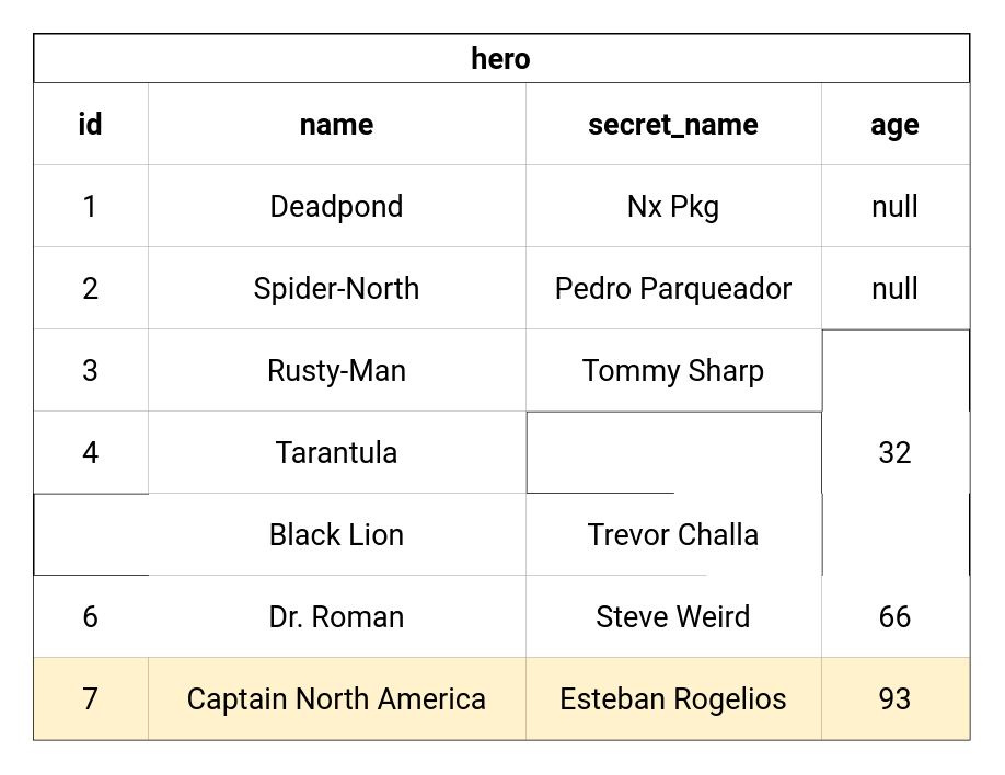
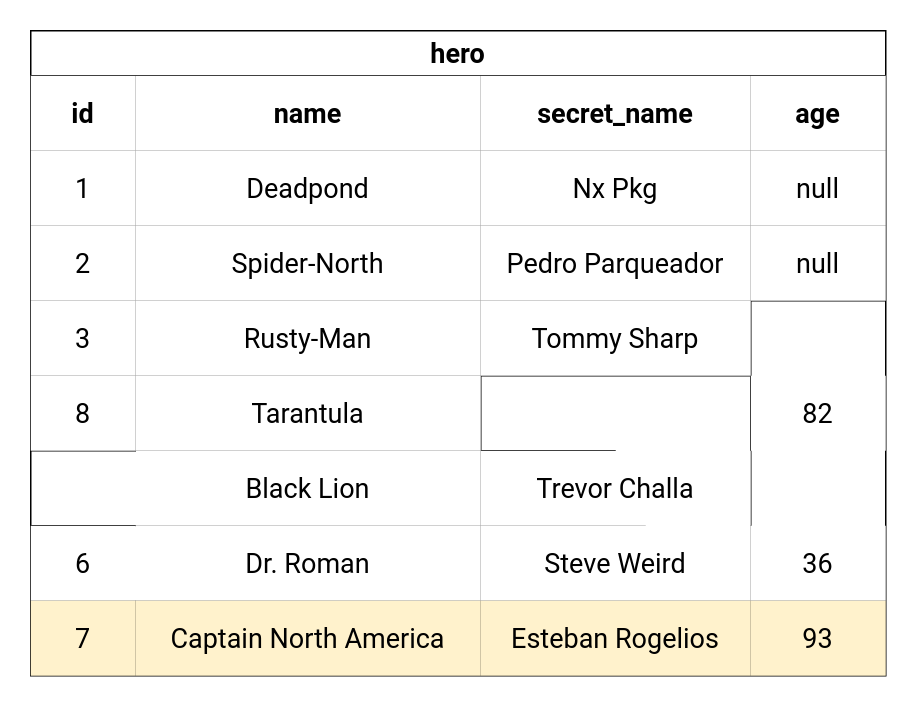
  <mxCell id="0" />
  <mxCell id="1" parent="0" />
  <mxCell id="2" value="&lt;font face=&quot;Roboto&quot; data-font-src=&quot;https://fonts.googleapis.com/css?family=Roboto&quot; style=&quot;font-size: 18px&quot;&gt;hero&lt;/font&gt;" style="shape=table;html=1;whiteSpace=wrap;startSize=30;container=1;collapsible=0;childLayout=tableLayout;fontStyle=1;align=center;fillColor=#FFFFFF;" parent="1" vertex="1"><mxGeometry x="20" y="20" width="570" height="430" as="geometry" /></mxCell>
  <mxCell id="3" value="" style="shape=partialRectangle;html=1;whiteSpace=wrap;collapsible=0;dropTarget=0;pointerEvents=0;fillColor=none;top=0;left=0;bottom=0;right=0;points=[[0,0.5],[1,0.5]];portConstraint=eastwest;" parent="2" vertex="1"><mxGeometry y="30" width="570" height="50" as="geometry" /></mxCell>
  <mxCell id="4" value="&lt;font style=&quot;font-size: 18px&quot; face=&quot;Roboto&quot; data-font-src=&quot;https://fonts.googleapis.com/css?family=Roboto&quot;&gt;&lt;b&gt;id&lt;/b&gt;&lt;/font&gt;" style="shape=partialRectangle;html=1;whiteSpace=wrap;connectable=0;fillColor=#FFFFFF;top=0;left=0;bottom=0;right=0;overflow=hidden;" parent="3" vertex="1"><mxGeometry width="70" height="50" as="geometry" /></mxCell>
  <mxCell id="5" value="&lt;font style=&quot;font-size: 18px&quot; face=&quot;Roboto&quot; data-font-src=&quot;https://fonts.googleapis.com/css?family=Roboto&quot;&gt;&lt;b&gt;name&lt;/b&gt;&lt;/font&gt;" style="shape=partialRectangle;html=1;whiteSpace=wrap;connectable=0;fillColor=#FFFFFF;top=0;left=0;bottom=0;right=0;overflow=hidden;" parent="3" vertex="1"><mxGeometry x="70" width="230" height="50" as="geometry" /></mxCell>
  <mxCell id="6" value="&lt;font style=&quot;font-size: 18px&quot; face=&quot;Roboto&quot; data-font-src=&quot;https://fonts.googleapis.com/css?family=Roboto&quot;&gt;&lt;b&gt;secret_name&lt;/b&gt;&lt;/font&gt;" style="shape=partialRectangle;html=1;whiteSpace=wrap;connectable=0;fillColor=#FFFFFF;top=0;left=0;bottom=0;right=0;overflow=hidden;" parent="3" vertex="1"><mxGeometry x="300" width="180" height="50" as="geometry" /></mxCell>
  <mxCell id="7" value="&lt;font style=&quot;font-size: 18px&quot; face=&quot;Roboto&quot; data-font-src=&quot;https://fonts.googleapis.com/css?family=Roboto&quot;&gt;&lt;b&gt;age&lt;/b&gt;&lt;/font&gt;" style="shape=partialRectangle;html=1;whiteSpace=wrap;connectable=0;fillColor=#FFFFFF;top=0;left=0;bottom=0;right=0;overflow=hidden;" parent="3" vertex="1"><mxGeometry x="480" width="90" height="50" as="geometry" /></mxCell>
  <mxCell id="8" value="" style="shape=partialRectangle;html=1;whiteSpace=wrap;collapsible=0;dropTarget=0;pointerEvents=0;fillColor=none;top=0;left=0;bottom=0;right=0;points=[[0,0.5],[1,0.5]];portConstraint=eastwest;" parent="2" vertex="1"><mxGeometry y="80" width="570" height="50" as="geometry" /></mxCell>
  <mxCell id="9" value="&lt;span style=&quot;font-weight: normal&quot;&gt;&lt;font style=&quot;font-size: 18px&quot; face=&quot;Roboto&quot; data-font-src=&quot;https://fonts.googleapis.com/css?family=Roboto&quot;&gt;1&lt;/font&gt;&lt;/span&gt;" style="shape=partialRectangle;html=1;whiteSpace=wrap;connectable=0;top=0;left=0;bottom=0;right=0;overflow=hidden;fontStyle=1;" parent="8" vertex="1"><mxGeometry width="70" height="50" as="geometry" /></mxCell>
  <mxCell id="10" value="&lt;span style=&quot;font-family: &amp;#34;roboto&amp;#34; ; font-size: 18px&quot;&gt;Deadpond&lt;/span&gt;" style="shape=partialRectangle;html=1;whiteSpace=wrap;connectable=0;top=0;left=0;bottom=0;right=0;overflow=hidden;" parent="8" vertex="1"><mxGeometry x="70" width="230" height="50" as="geometry" /></mxCell>
  <mxCell id="11" value="&lt;span style=&quot;font-family: &amp;#34;roboto&amp;#34; ; font-size: 18px&quot;&gt;Nx Pkg&lt;/span&gt;" style="shape=partialRectangle;html=1;whiteSpace=wrap;connectable=0;top=0;left=0;bottom=0;right=0;overflow=hidden;" parent="8" vertex="1"><mxGeometry x="300" width="180" height="50" as="geometry" /></mxCell>
  <mxCell id="12" value="&lt;span style=&quot;font-family: &amp;#34;roboto&amp;#34; ; font-size: 18px&quot;&gt;null&lt;/span&gt;" style="shape=partialRectangle;html=1;whiteSpace=wrap;connectable=0;top=0;left=0;bottom=0;right=0;overflow=hidden;" parent="8" vertex="1"><mxGeometry x="480" width="90" height="50" as="geometry" /></mxCell>
  <mxCell id="13" value="" style="shape=partialRectangle;html=1;whiteSpace=wrap;collapsible=0;dropTarget=0;pointerEvents=0;fillColor=none;top=0;left=0;bottom=0;right=0;points=[[0,0.5],[1,0.5]];portConstraint=eastwest;" parent="2" vertex="1"><mxGeometry y="130" width="570" height="50" as="geometry" /></mxCell>
  <mxCell id="14" value="&lt;span style=&quot;font-family: &amp;#34;roboto&amp;#34; ; font-size: 18px&quot;&gt;2&lt;/span&gt;" style="shape=partialRectangle;html=1;whiteSpace=wrap;connectable=0;top=0;left=0;bottom=0;right=0;overflow=hidden;" parent="13" vertex="1"><mxGeometry width="70" height="50" as="geometry" /></mxCell>
  <mxCell id="15" value="&lt;span style=&quot;font-family: &amp;#34;roboto&amp;#34; ; font-size: 18px&quot;&gt;Spider-North&lt;/span&gt;" style="shape=partialRectangle;html=1;whiteSpace=wrap;connectable=0;top=0;left=0;bottom=0;right=0;overflow=hidden;" parent="13" vertex="1"><mxGeometry x="70" width="230" height="50" as="geometry" /></mxCell>
  <mxCell id="16" value="&lt;span style=&quot;font-family: &amp;#34;roboto&amp;#34; ; font-size: 18px&quot;&gt;Pedro Parqueador&lt;/span&gt;" style="shape=partialRectangle;html=1;whiteSpace=wrap;connectable=0;top=0;left=0;bottom=0;right=0;overflow=hidden;" parent="13" vertex="1"><mxGeometry x="300" width="180" height="50" as="geometry" /></mxCell>
  <mxCell id="17" value="&lt;span style=&quot;font-family: &amp;#34;roboto&amp;#34; ; font-size: 18px&quot;&gt;null&lt;/span&gt;" style="shape=partialRectangle;html=1;whiteSpace=wrap;connectable=0;top=0;left=0;bottom=0;right=0;overflow=hidden;" parent="13" vertex="1"><mxGeometry x="480" width="90" height="50" as="geometry" /></mxCell>
  <mxCell id="18" style="shape=partialRectangle;html=1;whiteSpace=wrap;collapsible=0;dropTarget=0;pointerEvents=0;fillColor=none;top=0;left=0;bottom=0;right=0;points=[[0,0.5],[1,0.5]];portConstraint=eastwest;" parent="2" vertex="1"><mxGeometry y="180" width="570" height="50" as="geometry" /></mxCell>
  <mxCell id="19" value="&lt;span style=&quot;font-family: &amp;#34;roboto&amp;#34; ; font-size: 18px&quot;&gt;3&lt;/span&gt;" style="shape=partialRectangle;html=1;whiteSpace=wrap;connectable=0;top=0;left=0;bottom=0;right=0;overflow=hidden;" parent="18" vertex="1"><mxGeometry width="70" height="50" as="geometry" /></mxCell>
  <mxCell id="20" value="&lt;span style=&quot;font-family: &amp;#34;roboto&amp;#34; ; font-size: 18px&quot;&gt;Rusty-Man&lt;/span&gt;" style="shape=partialRectangle;html=1;whiteSpace=wrap;connectable=0;top=0;left=0;bottom=0;right=0;overflow=hidden;" parent="18" vertex="1"><mxGeometry x="70" width="230" height="50" as="geometry" /></mxCell>
  <mxCell id="21" value="&lt;span style=&quot;font-family: &amp;#34;roboto&amp;#34; ; font-size: 18px&quot;&gt;Tommy Sharp&lt;/span&gt;" style="shape=partialRectangle;html=1;whiteSpace=wrap;connectable=0;top=0;left=0;bottom=0;right=0;overflow=hidden;" parent="18" vertex="1"><mxGeometry x="300" width="180" height="50" as="geometry" /></mxCell>
  <mxCell id="22" style="shape=partialRectangle;html=1;whiteSpace=wrap;collapsible=0;dropTarget=0;pointerEvents=0;fillColor=none;top=0;left=0;bottom=0;right=0;points=[[0,0.5],[1,0.5]];portConstraint=eastwest;" parent="2" vertex="1"><mxGeometry y="230" width="570" height="50" as="geometry" /></mxCell>
- <mxCell id="23" value="&lt;font face=&quot;roboto&quot;&gt;&lt;span style=&quot;font-size: 18px&quot;&gt;4&lt;/span&gt;&lt;/font&gt;" style="shape=partialRectangle;html=1;whiteSpace=wrap;connectable=0;top=0;left=0;bottom=0;right=0;overflow=hidden;" parent="22" vertex="1"><mxGeometry width="70" height="50" as="geometry" /></mxCell>
+ <mxCell id="23" value="&lt;font face=&quot;roboto&quot;&gt;&lt;span style=&quot;font-size: 18px&quot;&gt;8&lt;/span&gt;&lt;/font&gt;" style="shape=partialRectangle;html=1;whiteSpace=wrap;connectable=0;top=0;left=0;bottom=0;right=0;overflow=hidden;" parent="22" vertex="1"><mxGeometry width="70" height="50" as="geometry" /></mxCell>
  <mxCell id="24" value="&lt;span style=&quot;font-family: &amp;#34;roboto&amp;#34; ; font-size: 18px&quot;&gt;Tarantula&lt;/span&gt;" style="shape=partialRectangle;html=1;whiteSpace=wrap;connectable=0;top=0;left=0;bottom=0;right=0;overflow=hidden;" parent="22" vertex="1"><mxGeometry x="70" width="230" height="50" as="geometry" /></mxCell>
- <mxCell id="25" value="&lt;span style=&quot;font-family: &amp;#34;roboto&amp;#34; ; font-size: 18px&quot;&gt;32&lt;/span&gt;" style="shape=partialRectangle;html=1;whiteSpace=wrap;connectable=0;top=0;left=0;bottom=0;right=0;overflow=hidden;" parent="22" vertex="1"><mxGeometry x="480" width="90" height="50" as="geometry" /></mxCell>
+ <mxCell id="25" value="&lt;span style=&quot;font-family: &amp;#34;roboto&amp;#34; ; font-size: 18px&quot;&gt;82&lt;/span&gt;" style="shape=partialRectangle;html=1;whiteSpace=wrap;connectable=0;top=0;left=0;bottom=0;right=0;overflow=hidden;" parent="22" vertex="1"><mxGeometry x="480" width="90" height="50" as="geometry" /></mxCell>
  <mxCell id="26" style="shape=partialRectangle;html=1;whiteSpace=wrap;collapsible=0;dropTarget=0;pointerEvents=0;fillColor=none;top=0;left=0;bottom=0;right=0;points=[[0,0.5],[1,0.5]];portConstraint=eastwest;" parent="2" vertex="1"><mxGeometry y="280" width="570" height="50" as="geometry" /></mxCell>
  <mxCell id="27" value="&lt;font face=&quot;roboto&quot;&gt;&lt;span style=&quot;font-size: 18px&quot;&gt;Black Lion&lt;/span&gt;&lt;/font&gt;" style="shape=partialRectangle;html=1;whiteSpace=wrap;connectable=0;top=0;left=0;bottom=0;right=0;overflow=hidden;" parent="26" vertex="1"><mxGeometry x="70" width="230" height="50" as="geometry" /></mxCell>
  <mxCell id="28" value="&lt;font face=&quot;roboto&quot;&gt;&lt;span style=&quot;font-size: 18px&quot;&gt;Trevor Challa&lt;/span&gt;&lt;/font&gt;" style="shape=partialRectangle;html=1;whiteSpace=wrap;connectable=0;top=0;left=0;bottom=0;right=0;overflow=hidden;" parent="26" vertex="1"><mxGeometry x="300" width="180" height="50" as="geometry" /></mxCell>
  <mxCell id="29" style="shape=partialRectangle;html=1;whiteSpace=wrap;collapsible=0;dropTarget=0;pointerEvents=0;fillColor=none;top=0;left=0;bottom=0;right=0;points=[[0,0.5],[1,0.5]];portConstraint=eastwest;" parent="2" vertex="1"><mxGeometry y="330" width="570" height="50" as="geometry" /></mxCell>
  <mxCell id="30" value="&lt;span style=&quot;font-family: &amp;#34;roboto&amp;#34; ; font-size: 18px&quot;&gt;6&lt;/span&gt;" style="shape=partialRectangle;html=1;whiteSpace=wrap;connectable=0;top=0;left=0;bottom=0;right=0;overflow=hidden;" parent="29" vertex="1"><mxGeometry width="70" height="50" as="geometry" /></mxCell>
  <mxCell id="31" value="&lt;font face=&quot;roboto&quot;&gt;&lt;span style=&quot;font-size: 18px&quot;&gt;Dr. Roman&lt;/span&gt;&lt;/font&gt;" style="shape=partialRectangle;html=1;whiteSpace=wrap;connectable=0;top=0;left=0;bottom=0;right=0;overflow=hidden;" parent="29" vertex="1"><mxGeometry x="70" width="230" height="50" as="geometry" /></mxCell>
  <mxCell id="32" value="&lt;font face=&quot;roboto&quot;&gt;&lt;span style=&quot;font-size: 18px&quot;&gt;Steve Weird&lt;/span&gt;&lt;/font&gt;" style="shape=partialRectangle;html=1;whiteSpace=wrap;connectable=0;top=0;left=0;bottom=0;right=0;overflow=hidden;" parent="29" vertex="1"><mxGeometry x="300" width="180" height="50" as="geometry" /></mxCell>
- <mxCell id="33" value="&lt;span style=&quot;font-family: &amp;#34;roboto&amp;#34; ; font-size: 18px&quot;&gt;66&lt;/span&gt;" style="shape=partialRectangle;html=1;whiteSpace=wrap;connectable=0;top=0;left=0;bottom=0;right=0;overflow=hidden;" parent="29" vertex="1"><mxGeometry x="480" width="90" height="50" as="geometry" /></mxCell>
+ <mxCell id="33" value="&lt;span style=&quot;font-family: &amp;#34;roboto&amp;#34; ; font-size: 18px&quot;&gt;36&lt;/span&gt;" style="shape=partialRectangle;html=1;whiteSpace=wrap;connectable=0;top=0;left=0;bottom=0;right=0;overflow=hidden;" parent="29" vertex="1"><mxGeometry x="480" width="90" height="50" as="geometry" /></mxCell>
  <mxCell id="34" style="shape=partialRectangle;html=1;whiteSpace=wrap;collapsible=0;dropTarget=0;pointerEvents=0;fillColor=none;top=0;left=0;bottom=0;right=0;points=[[0,0.5],[1,0.5]];portConstraint=eastwest;" parent="2" vertex="1"><mxGeometry y="380" width="570" height="50" as="geometry" /></mxCell>
  <mxCell id="35" value="&lt;span style=&quot;font-family: &amp;#34;roboto&amp;#34; ; font-size: 18px&quot;&gt;7&lt;/span&gt;" style="shape=partialRectangle;html=1;whiteSpace=wrap;connectable=0;fillColor=#fff2cc;top=0;left=0;bottom=0;right=0;overflow=hidden;strokeColor=#d6b656;" parent="34" vertex="1"><mxGeometry width="70" height="50" as="geometry" /></mxCell>
  <mxCell id="36" value="&lt;font face=&quot;roboto&quot;&gt;&lt;span style=&quot;font-size: 18px&quot;&gt;Captain North America&lt;/span&gt;&lt;/font&gt;" style="shape=partialRectangle;html=1;whiteSpace=wrap;connectable=0;fillColor=#fff2cc;top=0;left=0;bottom=0;right=0;overflow=hidden;strokeColor=#d6b656;" parent="34" vertex="1"><mxGeometry x="70" width="230" height="50" as="geometry" /></mxCell>
  <mxCell id="37" value="&lt;font face=&quot;roboto&quot;&gt;&lt;span style=&quot;font-size: 18px&quot;&gt;Esteban Rogelios&lt;/span&gt;&lt;/font&gt;" style="shape=partialRectangle;html=1;whiteSpace=wrap;connectable=0;fillColor=#fff2cc;top=0;left=0;bottom=0;right=0;overflow=hidden;strokeColor=#d6b656;" parent="34" vertex="1"><mxGeometry x="300" width="180" height="50" as="geometry" /></mxCell>
  <mxCell id="38" value="&lt;span style=&quot;font-family: &amp;#34;roboto&amp;#34; ; font-size: 18px&quot;&gt;93&lt;/span&gt;" style="shape=partialRectangle;html=1;whiteSpace=wrap;connectable=0;fillColor=#fff2cc;top=0;left=0;bottom=0;right=0;overflow=hidden;strokeColor=#d6b656;" parent="34" vertex="1"><mxGeometry x="480" width="90" height="50" as="geometry" /></mxCell>
